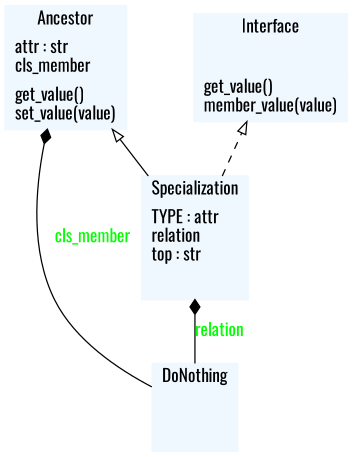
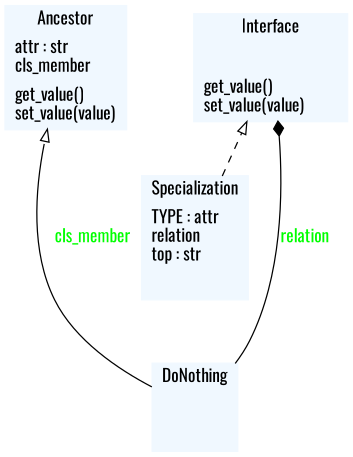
  digraph {
    fontname=Oswald
    rankdir=BT
    node [color=aliceblue fontcolor=black fontname=Oswald shape=record style=filled]
    edge [arrowhead=diamond arrowtail=none fontname=Oswald style=solid]
    n1 [label="{Ancestor|attr : str\lcls_member\l|get_value()\lset_value(value)\l}"]
-   n2 [label="{Interface|\l|get_value()\lmember_value(value)\l}"]
+   n2 [label="{Interface|\l|get_value()\lset_value(value)\l}"]
    n3 [label="{DoNothing|\l|}"]
    n4 [label="{Specialization|TYPE : attr\lrelation\ltop : str\l|}"]
-   n3 -> n1 [fontcolor=green label=cls_member]
-   n3 -> n4 [fontcolor=green label=relation]
-   n4 -> n1 [arrowhead=empty style=""]
+   n3 -> n1 [arrowhead=empty fontcolor=green label=cls_member]
+   n3 -> n2 [fontcolor=green label=relation]
    n4 -> n2 [arrowhead=empty arrowtail="node" style=dashed]
  }
